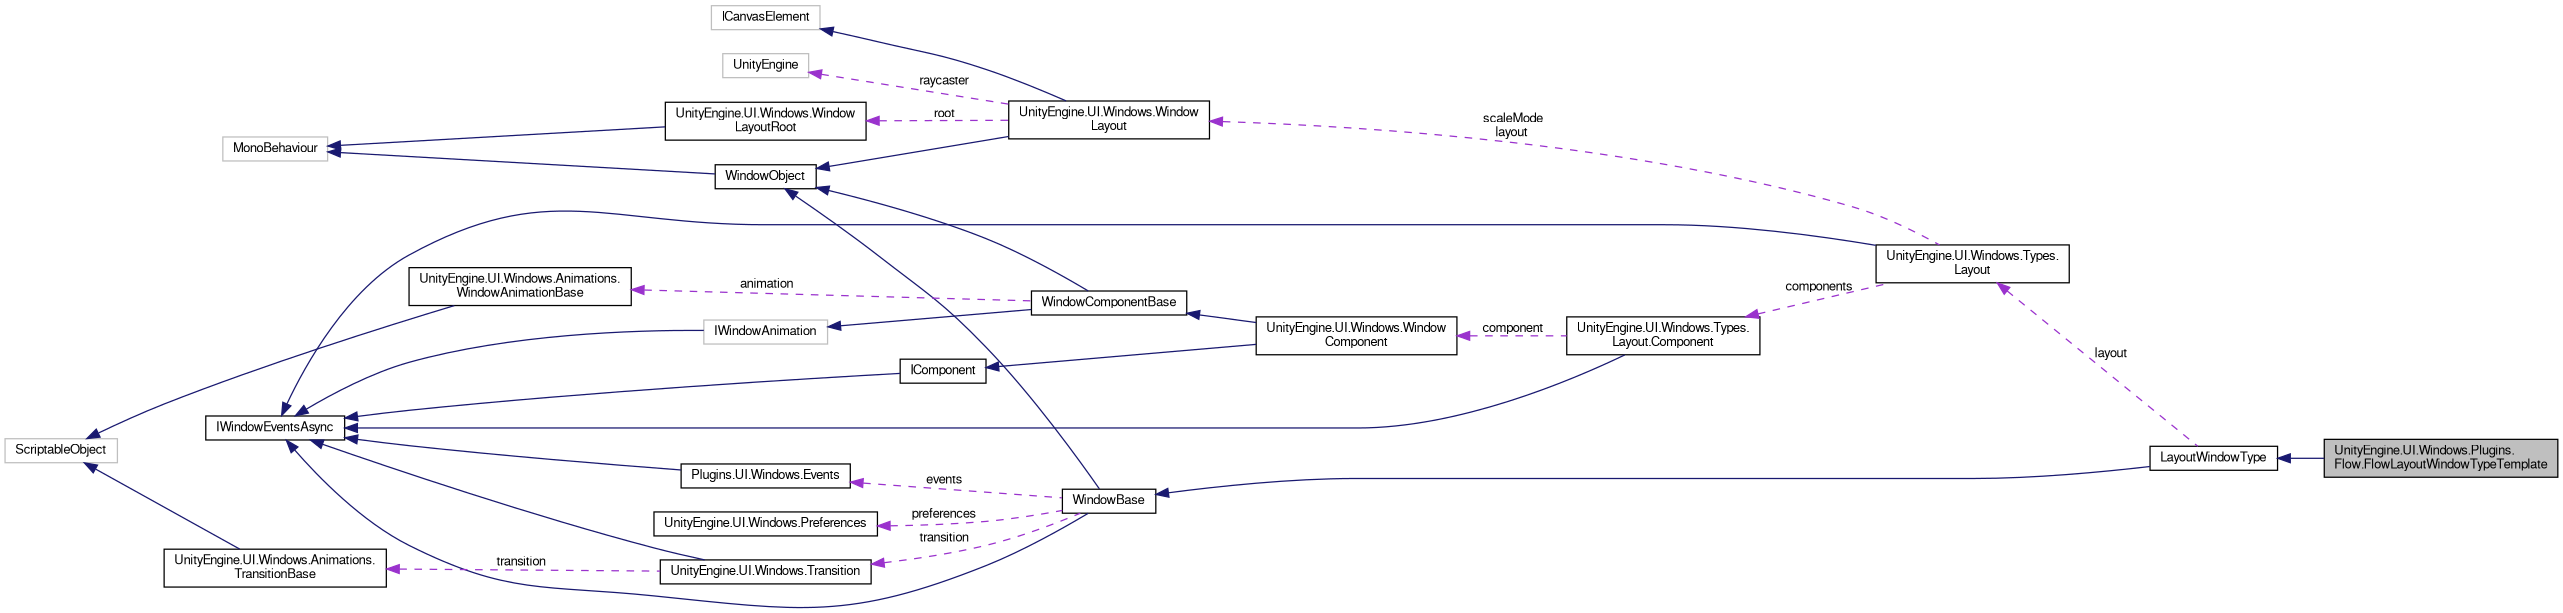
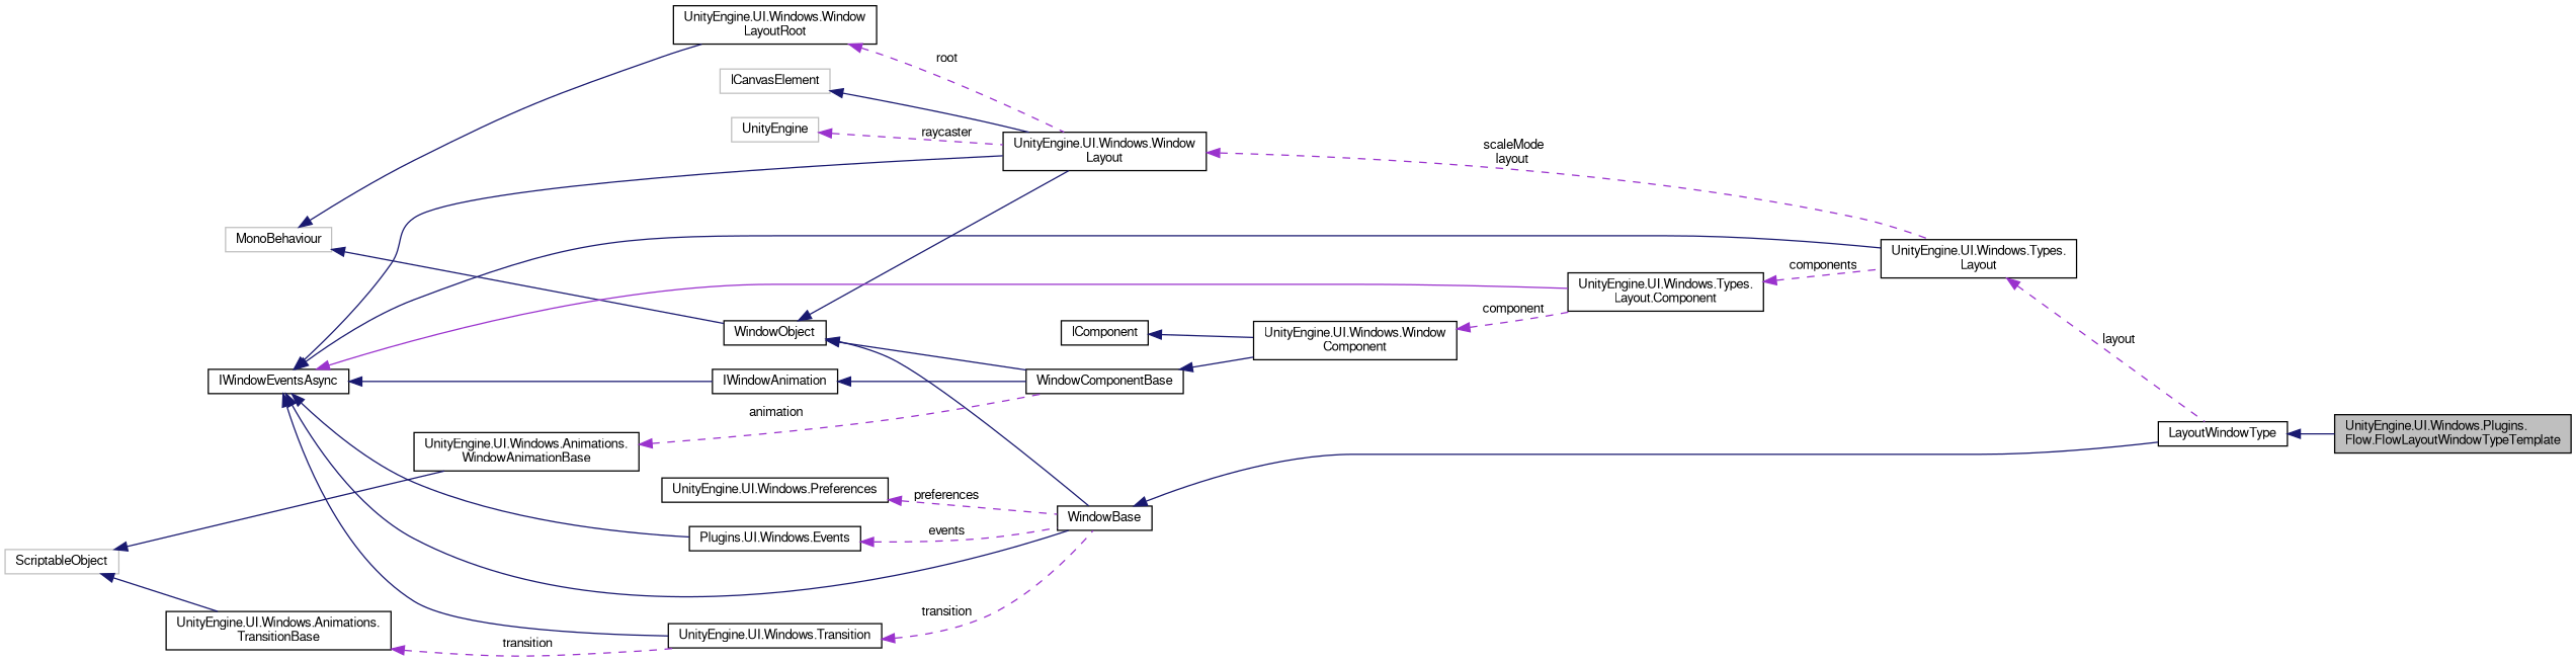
  digraph {
    rankdir=LR
    node [color=black fillcolor=white fontname=FreeSans fontsize=10 shape=record style=filled]
    edge [color=midnightblue dir=back fontname=FreeSans fontsize=10 labelfontname=FreeSans labelfontsize=10 style=solid]
    n1 [fillcolor=grey75 fontcolor=black height=0.2 label="UnityEngine.UI.Windows.Plugins.\lFlow.FlowLayoutWindowTypeTemplate" width=0.4]
    n2 [height=0.2 label=LayoutWindowType width=0.4]
    n3 [height=0.2 label=WindowBase width=0.4]
    n4 [height=0.2 label=WindowObject width=0.4]
    n5 [height=0.2 label="UnityEngine.UI.Windows.Window\lLayout" width=0.4]
    n6 [height=0.2 label=WindowComponentBase width=0.4]
    n7 [height=0.2 label="UnityEngine.UI.Windows.Types.\lLayout" width=0.4]
    n8 [height=0.2 label="UnityEngine.UI.Windows.Window\lComponent" width=0.4]
    n9 [color=grey75 height=0.2 label=MonoBehaviour width=0.4]
    n10 [height=0.2 label="UnityEngine.UI.Windows.Window\lLayoutRoot" width=0.4]
    n11 [height=0.2 label=IWindowEventsAsync width=0.4]
    n12 [height=0.2 label="UnityEngine.UI.Windows.Transition" width=0.4]
    n13 [height=0.2 label="Plugins.UI.Windows.Events" width=0.4]
    n14 [height=0.2 label="UnityEngine.UI.Windows.Types.\lLayout.Component" width=0.4]
-   n15 [color=grey75 height=0.2 label=IWindowAnimation width=0.4]
+   n15 [height=0.2 label=IWindowAnimation width=0.4]
    n16 [height=0.2 label="UnityEngine.UI.Windows.Animations.\lTransitionBase" width=0.4]
    n17 [color=grey75 height=0.2 label=ScriptableObject width=0.4]
    n18 [height=0.2 label="UnityEngine.UI.Windows.Animations.\lWindowAnimationBase" width=0.4]
    n19 [height=0.2 label="UnityEngine.UI.Windows.Preferences" width=0.4]
    n20 [color=grey75 height=0.2 label=ICanvasElement width=0.4]
    n21 [color=grey75 height=0.2 label=UnityEngine width=0.4]
    n22 [height=0.2 label=IComponent width=0.4]
    n2 -> n1
    n3 -> n2
    n4 -> n3
    n4 -> n5
    n4 -> n6
    n5 -> n7 [color=darkorchid3 label=" scaleMode\nlayout" style=dashed]
    n6 -> n8
    n7 -> n2 [color=darkorchid3 label=" layout" style=dashed]
    n8 -> n14 [color=darkorchid3 label=" component" style=dashed]
    n9 -> n4
    n9 -> n10
    n10 -> n5 [color=darkorchid3 label=" root" style=dashed]
    n11 -> n3
-   n11 -> n22
+   n11 -> n5
    n11 -> n7
    n11 -> n12
    n11 -> n13
-   n11 -> n14
+   n11 -> n14 [color=darkorchid3]
    n11 -> n15
    n12 -> n3 [color=darkorchid3 label=" transition" style=dashed]
    n13 -> n3 [color=darkorchid3 label=" events" style=dashed]
    n14 -> n7 [color=darkorchid3 label=" components" style=dashed]
    n15 -> n6
    n16 -> n12 [color=darkorchid3 label=" transition" style=dashed]
    n17 -> n16
    n17 -> n18
    n18 -> n6 [color=darkorchid3 label=" animation" style=dashed]
    n19 -> n3 [color=darkorchid3 label=" preferences" style=dashed]
    n20 -> n5
    n21 -> n5 [color=darkorchid3 label=" raycaster" style=dashed]
    n22 -> n8
  }
